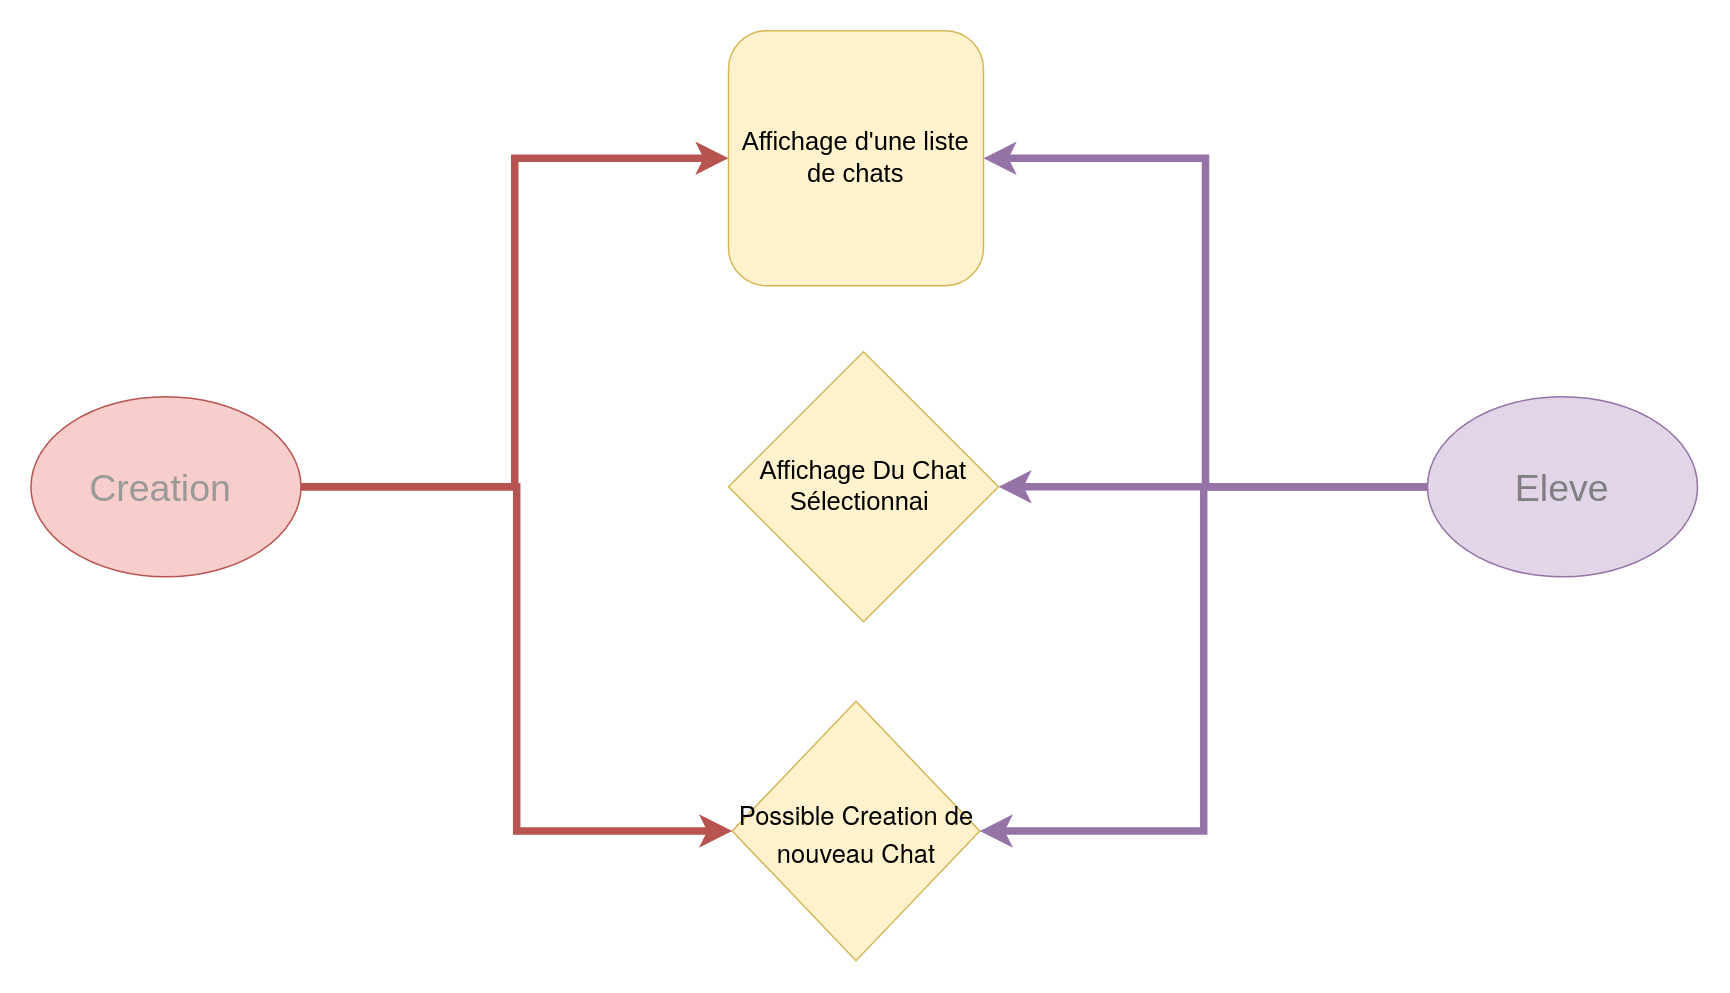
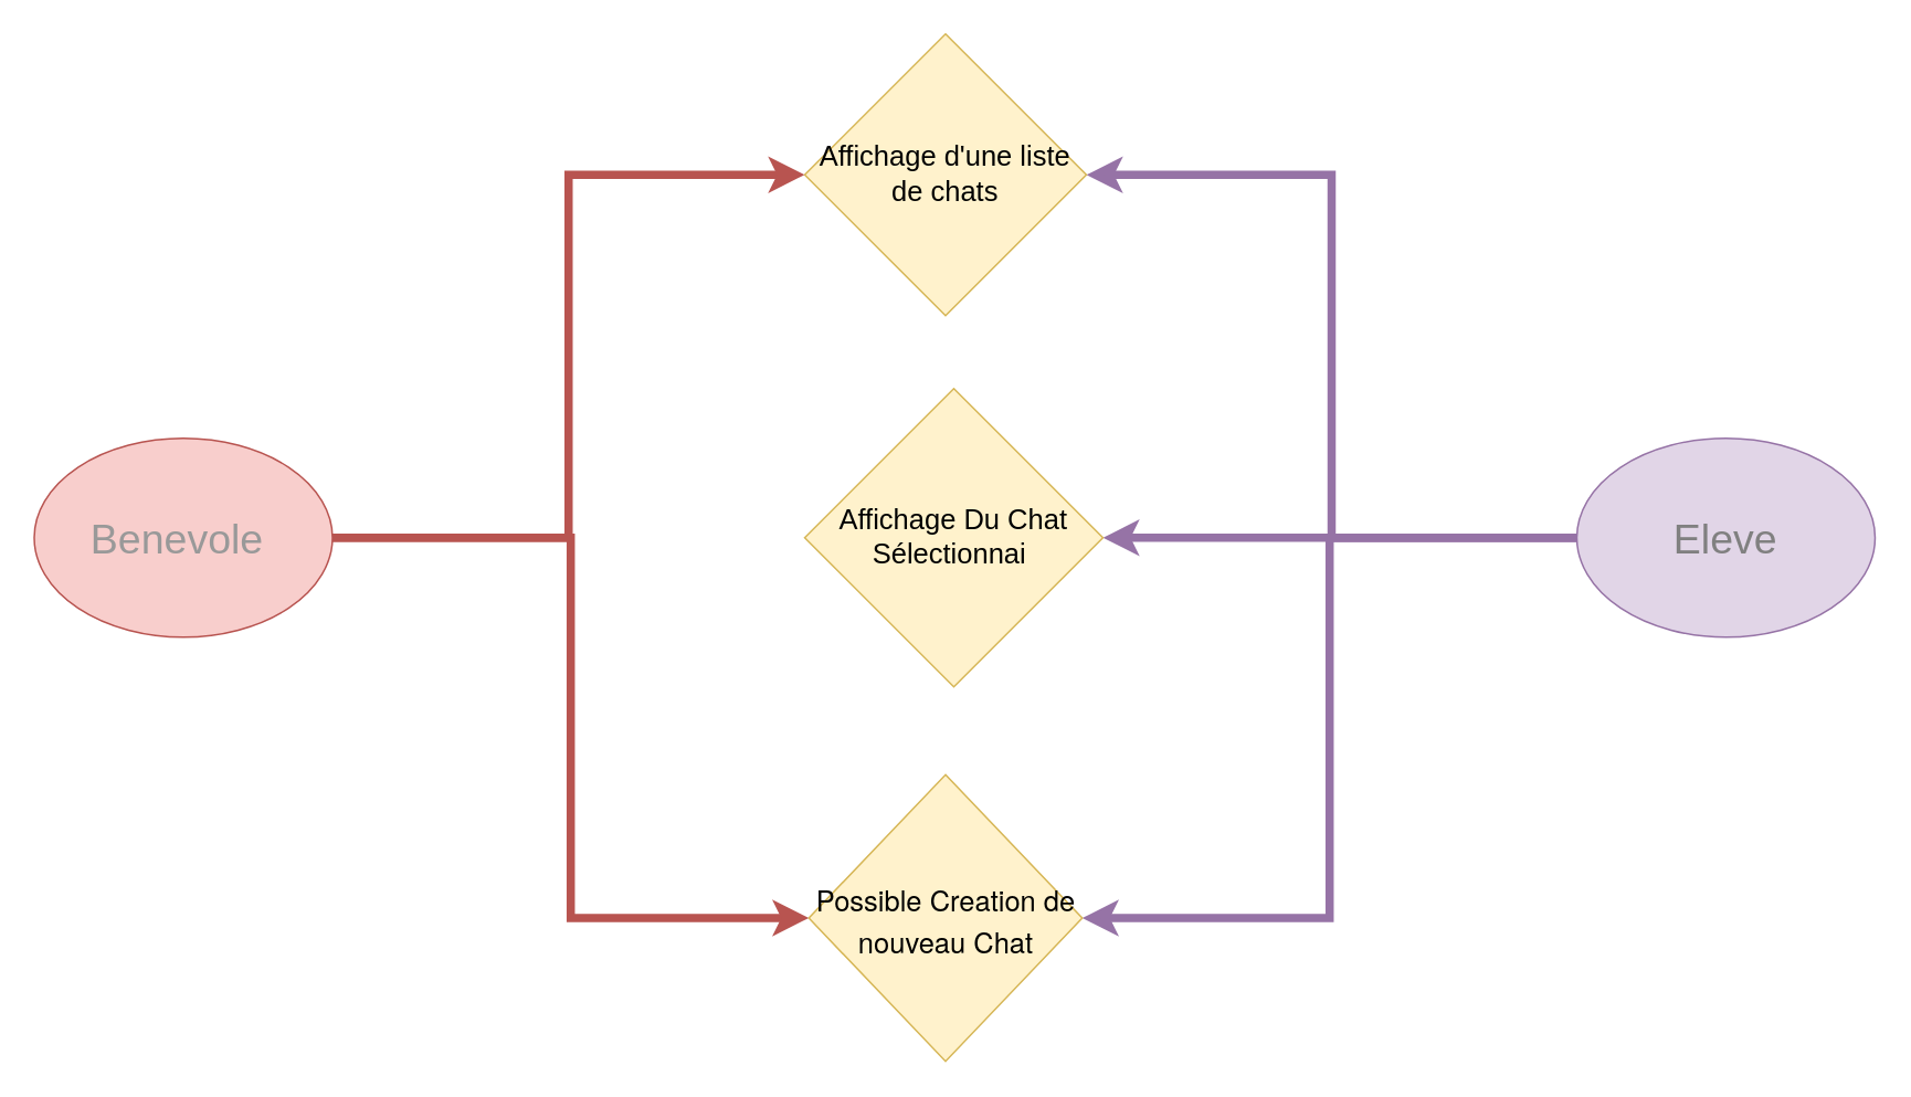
  <mxCell id="0" />
  <mxCell id="1" parent="0" />
  <mxCell id="2" style="edgeStyle=orthogonalEdgeStyle;rounded=0;orthogonalLoop=1;jettySize=auto;html=1;entryX=0;entryY=0.5;entryDx=0;entryDy=0;fillColor=#f8cecc;strokeColor=#b85450;strokeWidth=5;" edge="1" parent="1" source="4" target="9"><mxGeometry relative="1" as="geometry" /></mxCell>
  <mxCell id="3" style="edgeStyle=orthogonalEdgeStyle;rounded=0;orthogonalLoop=1;jettySize=auto;html=1;entryX=0;entryY=0.5;entryDx=0;entryDy=0;fillColor=#f8cecc;strokeColor=#b85450;strokeWidth=5;" edge="1" parent="1" source="4" target="11"><mxGeometry relative="1" as="geometry" /></mxCell>
- <mxCell id="4" value="&lt;font style=&quot;font-size: 25px&quot; color=&quot;#999999&quot;&gt;Creation&amp;nbsp;&lt;/font&gt;" style="ellipse;whiteSpace=wrap;html=1;fillColor=#f8cecc;strokeColor=#b85450;" vertex="1" parent="1"><mxGeometry x="20" y="264" width="180" height="120" as="geometry" /></mxCell>
+ <mxCell id="4" value="&lt;font style=&quot;font-size: 25px&quot; color=&quot;#999999&quot;&gt;Benevole&amp;nbsp;&lt;/font&gt;" style="ellipse;whiteSpace=wrap;html=1;fillColor=#f8cecc;strokeColor=#b85450;" vertex="1" parent="1"><mxGeometry x="20" y="264" width="180" height="120" as="geometry" /></mxCell>
  <mxCell id="5" style="edgeStyle=orthogonalEdgeStyle;rounded=0;orthogonalLoop=1;jettySize=auto;html=1;entryX=1;entryY=0.5;entryDx=0;entryDy=0;fillColor=#e1d5e7;strokeColor=#9673a6;strokeWidth=5;" edge="1" parent="1" source="8" target="10"><mxGeometry relative="1" as="geometry" /></mxCell>
  <mxCell id="6" style="edgeStyle=orthogonalEdgeStyle;rounded=0;orthogonalLoop=1;jettySize=auto;html=1;entryX=1;entryY=0.5;entryDx=0;entryDy=0;fillColor=#e1d5e7;strokeColor=#9673a6;strokeWidth=5;" edge="1" parent="1" source="8" target="9"><mxGeometry relative="1" as="geometry" /></mxCell>
  <mxCell id="7" style="edgeStyle=orthogonalEdgeStyle;rounded=0;orthogonalLoop=1;jettySize=auto;html=1;entryX=1;entryY=0.5;entryDx=0;entryDy=0;strokeWidth=5;fillColor=#e1d5e7;strokeColor=#9673a6;" edge="1" parent="1" source="8" target="11"><mxGeometry relative="1" as="geometry" /></mxCell>
  <mxCell id="8" value="&lt;font style=&quot;font-size: 25px&quot; color=&quot;#808080&quot;&gt;Eleve&lt;/font&gt;" style="ellipse;whiteSpace=wrap;html=1;fillColor=#e1d5e7;strokeColor=#9673a6;" vertex="1" parent="1"><mxGeometry x="951" y="264" width="180" height="120" as="geometry" /></mxCell>
- <mxCell id="9" value="&lt;font style=&quot;font-size: 17px&quot;&gt;Affichage d'une liste de chats&lt;br&gt;&lt;/font&gt;" style="whiteSpace=wrap;html=1;fillColor=#fff2cc;strokeColor=#d6b656;rounded=1;" vertex="1" parent="1"><mxGeometry x="485" y="20" width="170" height="170" as="geometry" /></mxCell>
+ <mxCell id="9" value="&lt;font style=&quot;font-size: 17px&quot;&gt;Affichage d'une liste de chats&lt;br&gt;&lt;/font&gt;" style="rhombus;whiteSpace=wrap;html=1;fillColor=#fff2cc;strokeColor=#d6b656;" vertex="1" parent="1"><mxGeometry x="485" y="20" width="170" height="170" as="geometry" /></mxCell>
  <mxCell id="10" value="&lt;font style=&quot;font-size: 17px&quot;&gt;Affichage Du Chat Sélectionnai&amp;nbsp;&lt;br&gt;&lt;/font&gt;" style="rhombus;whiteSpace=wrap;html=1;fillColor=#fff2cc;strokeColor=#d6b656;" vertex="1" parent="1"><mxGeometry x="485" y="234" width="180" height="180" as="geometry" /></mxCell>
  <mxCell id="11" value="&lt;font size=&quot;1&quot;&gt;&lt;p class=&quot;p1&quot; style=&quot;margin: 0px ; font-stretch: normal ; line-height: normal ; font-family: &amp;#34;helvetica neue&amp;#34; ; font-size: 17px&quot;&gt;Possible Creation de nouveau Chat&lt;/p&gt;&lt;/font&gt;" style="rhombus;whiteSpace=wrap;html=1;fillColor=#fff2cc;strokeColor=#d6b656;" vertex="1" parent="1"><mxGeometry x="487.5" y="467" width="165" height="173" as="geometry" /></mxCell>
